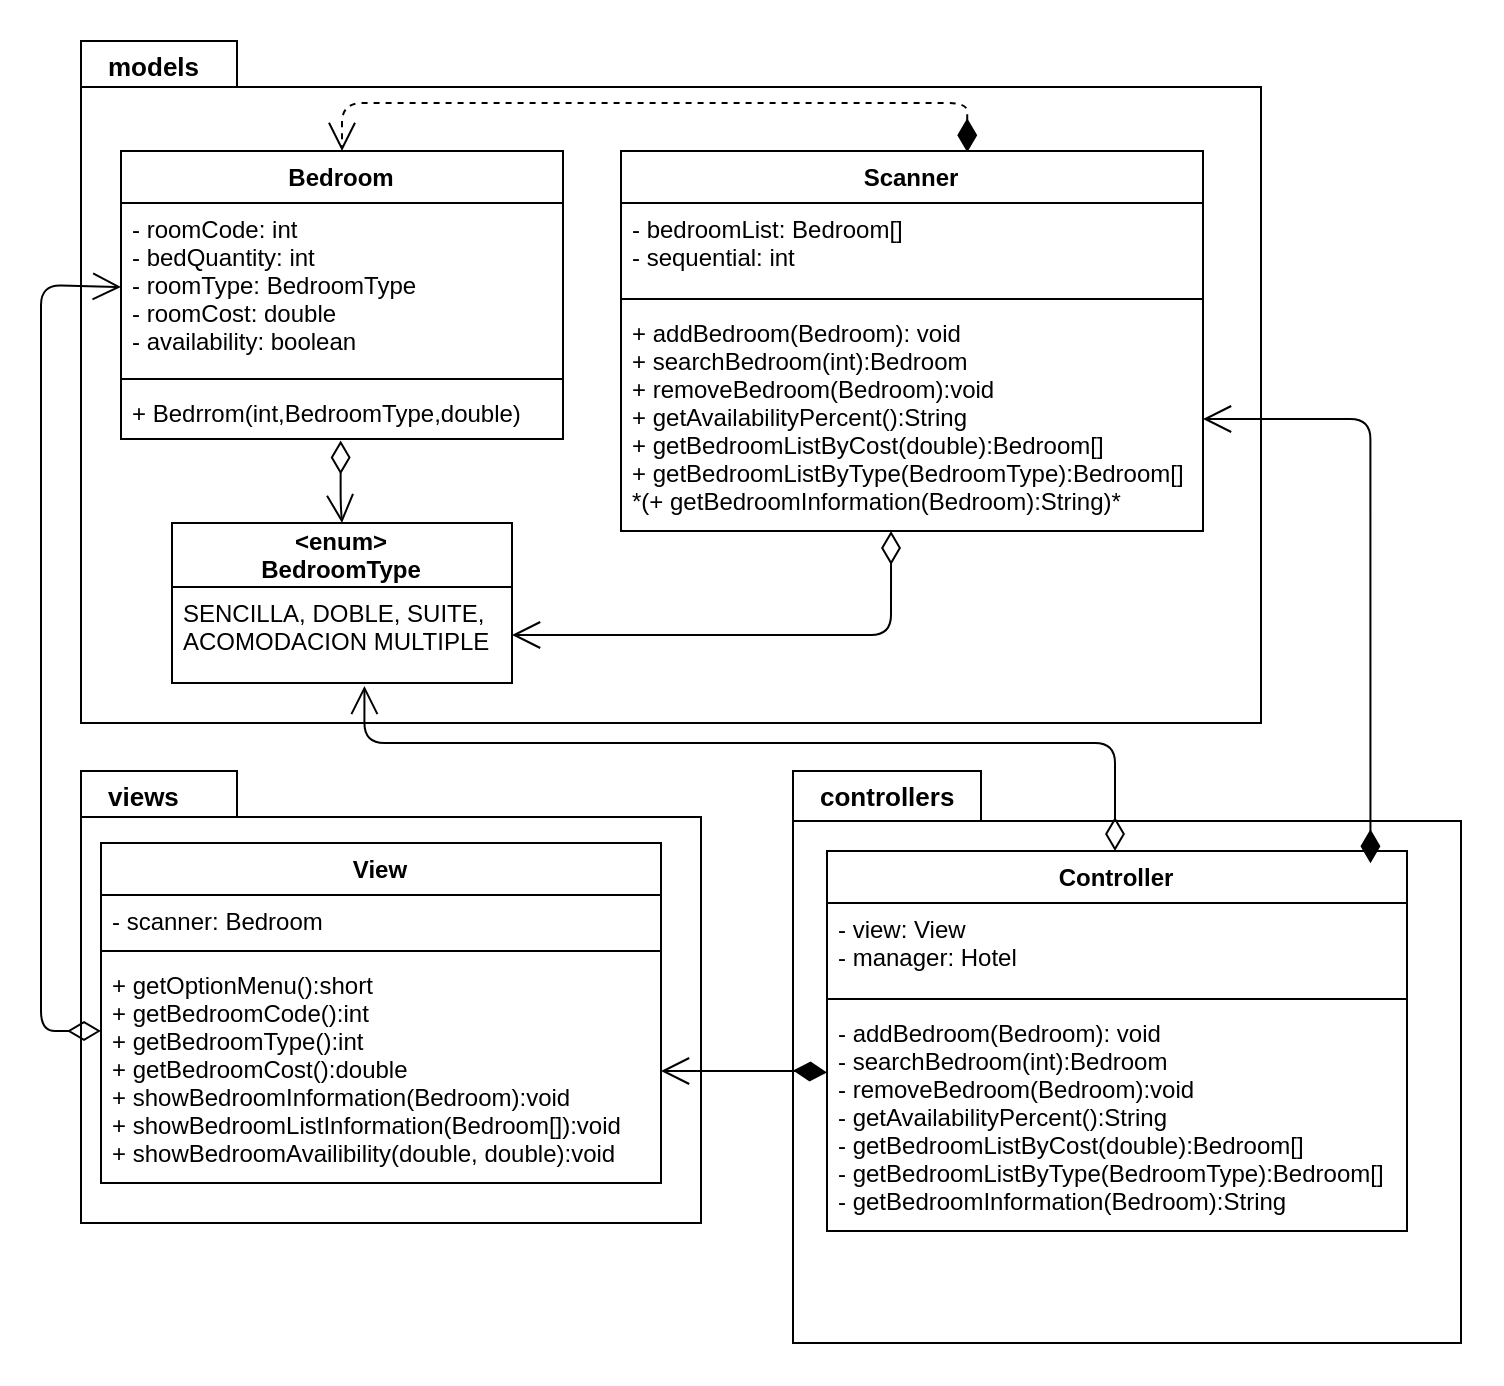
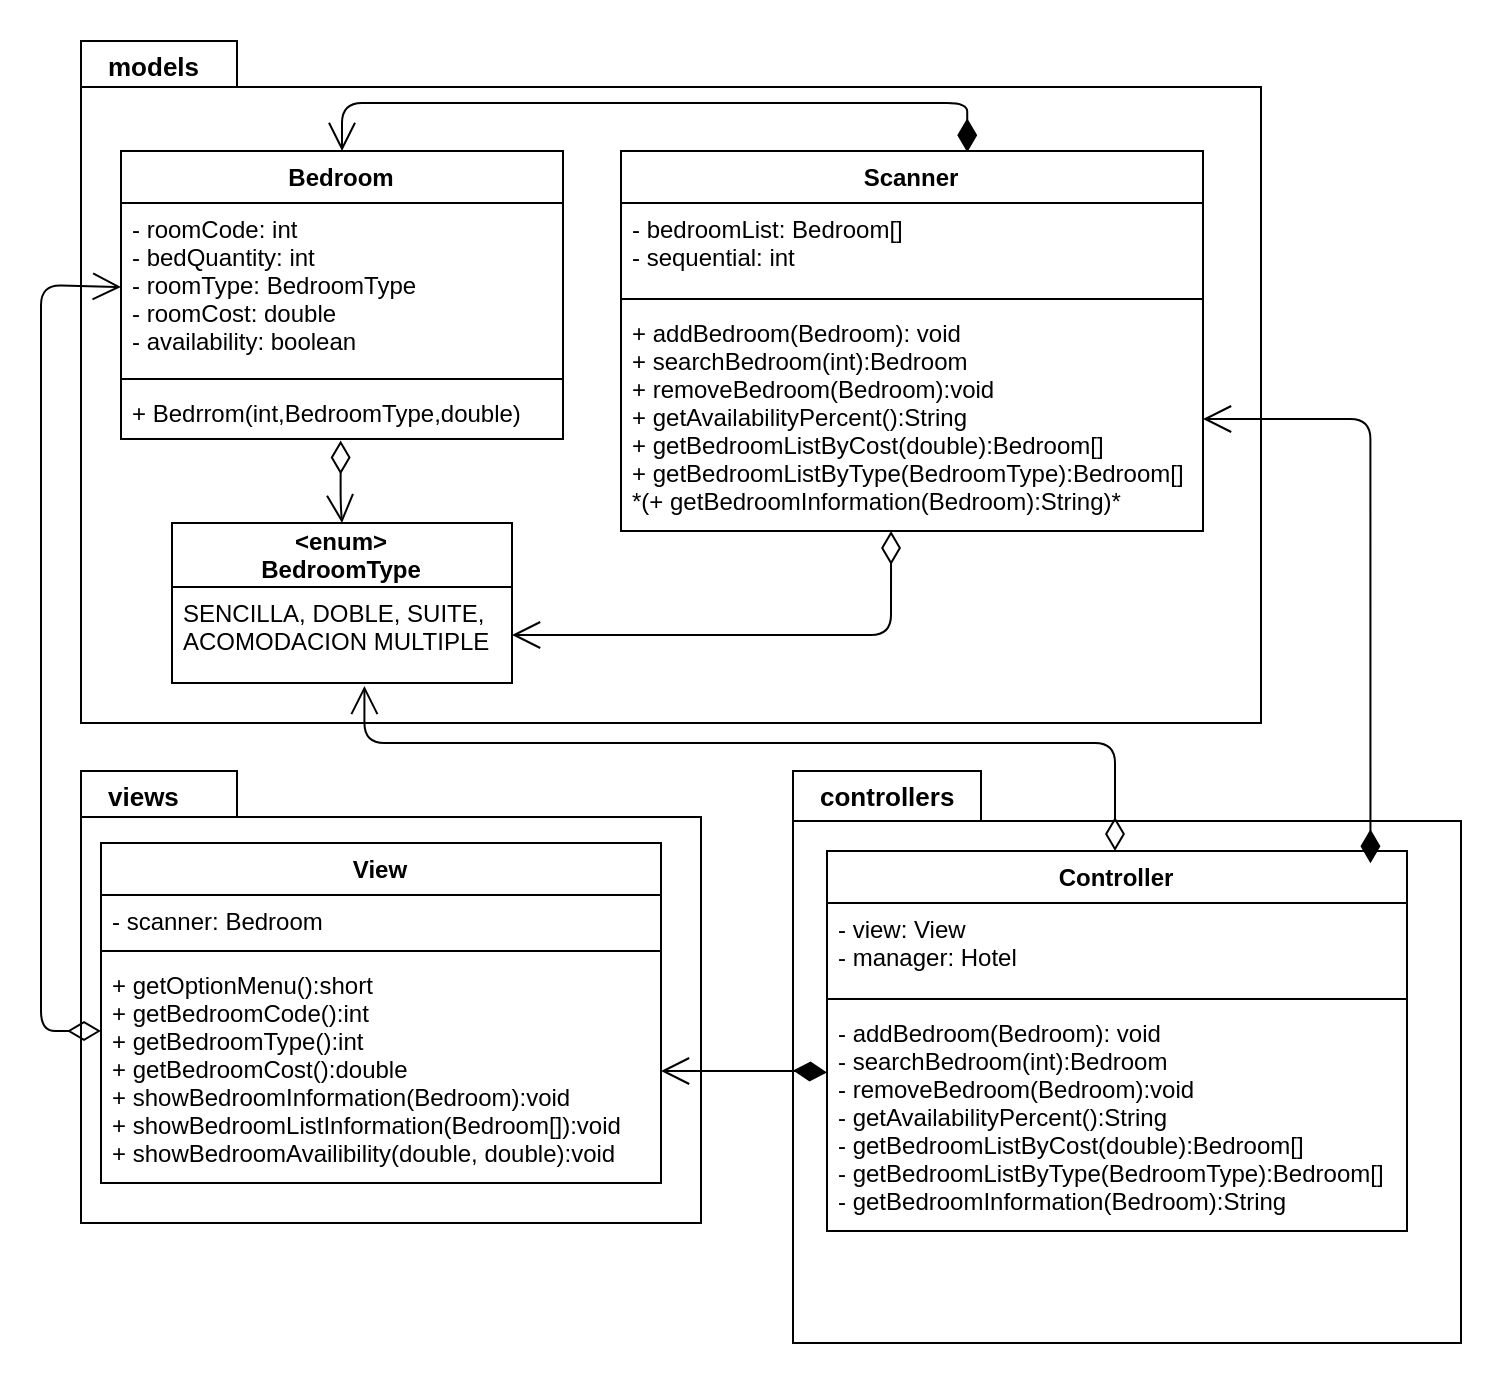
  <mxCell id="0" />
  <mxCell id="1" parent="0" />
  <mxCell id="2" value="&lt;p style=&quot;line-height: 120%; font-size: 13px;&quot;&gt;models&lt;/p&gt;" style="shape=folder;fontStyle=1;spacingTop=-12;tabWidth=78;tabHeight=23;tabPosition=left;html=1;align=left;verticalAlign=top;spacingBottom=0;spacingRight=0;spacing=0;spacingLeft=14;fontSize=13;" parent="1" vertex="1"><mxGeometry x="40" y="20" width="590" height="341" as="geometry" /></mxCell>
  <mxCell id="3" value="Scanner" style="swimlane;fontStyle=1;align=center;verticalAlign=top;childLayout=stackLayout;horizontal=1;startSize=26;horizontalStack=0;resizeParent=1;resizeParentMax=0;resizeLast=0;collapsible=1;marginBottom=0;" parent="1" vertex="1"><mxGeometry x="310" y="75" width="291" height="190" as="geometry" /></mxCell>
  <mxCell id="4" value="- bedroomList: Bedroom[]&#10;- sequential: int" style="text;strokeColor=none;fillColor=none;align=left;verticalAlign=top;spacingLeft=4;spacingRight=4;overflow=hidden;rotatable=0;points=[[0,0.5],[1,0.5]];portConstraint=eastwest;" parent="3" vertex="1"><mxGeometry y="26" width="291" height="44" as="geometry" /></mxCell>
  <mxCell id="5" value="" style="line;strokeWidth=1;fillColor=none;align=left;verticalAlign=middle;spacingTop=-1;spacingLeft=3;spacingRight=3;rotatable=0;labelPosition=right;points=[];portConstraint=eastwest;" parent="3" vertex="1"><mxGeometry y="70" width="291" height="8" as="geometry" /></mxCell>
  <mxCell id="6" value="+ addBedroom(Bedroom): void&#10;+ searchBedroom(int):Bedroom&#10;+ removeBedroom(Bedroom):void&#10;+ getAvailabilityPercent():String&#10;+ getBedroomListByCost(double):Bedroom[]&#10;+ getBedroomListByType(BedroomType):Bedroom[]&#10;*(+ getBedroomInformation(Bedroom):String)*" style="text;strokeColor=none;fillColor=none;align=left;verticalAlign=top;spacingLeft=4;spacingRight=4;overflow=hidden;rotatable=0;points=[[0,0.5],[1,0.5]];portConstraint=eastwest;" parent="3" vertex="1"><mxGeometry y="78" width="291" height="112" as="geometry" /></mxCell>
  <mxCell id="7" value="Bedroom" style="swimlane;fontStyle=1;align=center;verticalAlign=top;childLayout=stackLayout;horizontal=1;startSize=26;horizontalStack=0;resizeParent=1;resizeParentMax=0;resizeLast=0;collapsible=1;marginBottom=0;" parent="1" vertex="1"><mxGeometry x="60" y="75" width="221" height="144" as="geometry" /></mxCell>
  <mxCell id="8" value="- roomCode: int&#10;- bedQuantity: int&#10;- roomType: BedroomType&#10;- roomCost: double&#10;- availability: boolean" style="text;strokeColor=none;fillColor=none;align=left;verticalAlign=top;spacingLeft=4;spacingRight=4;overflow=hidden;rotatable=0;points=[[0,0.5],[1,0.5]];portConstraint=eastwest;" parent="7" vertex="1"><mxGeometry y="26" width="221" height="84" as="geometry" /></mxCell>
  <mxCell id="9" value="" style="line;strokeWidth=1;fillColor=none;align=left;verticalAlign=middle;spacingTop=-1;spacingLeft=3;spacingRight=3;rotatable=0;labelPosition=right;points=[];portConstraint=eastwest;" parent="7" vertex="1"><mxGeometry y="110" width="221" height="8" as="geometry" /></mxCell>
  <mxCell id="10" value="+ Bedrrom(int,BedroomType,double)" style="text;strokeColor=none;fillColor=none;align=left;verticalAlign=top;spacingLeft=4;spacingRight=4;overflow=hidden;rotatable=0;points=[[0,0.5],[1,0.5]];portConstraint=eastwest;" parent="7" vertex="1"><mxGeometry y="118" width="221" height="26" as="geometry" /></mxCell>
  <mxCell id="11" value="&lt;enum&gt;&#10;BedroomType" style="swimlane;fontStyle=1;childLayout=stackLayout;horizontal=1;startSize=32;fillColor=none;horizontalStack=0;resizeParent=1;resizeParentMax=0;resizeLast=0;collapsible=1;marginBottom=0;" parent="1" vertex="1"><mxGeometry x="85.5" y="261" width="170" height="80" as="geometry" /></mxCell>
  <mxCell id="12" value="SENCILLA, DOBLE, SUITE,&#10;ACOMODACION MULTIPLE" style="text;strokeColor=none;fillColor=none;align=left;verticalAlign=top;spacingLeft=4;spacingRight=4;overflow=hidden;rotatable=0;points=[[0,0.5],[1,0.5]];portConstraint=eastwest;" parent="11" vertex="1"><mxGeometry y="32" width="170" height="48" as="geometry" /></mxCell>
  <mxCell id="13" value="&lt;p style=&quot;line-height: 120% ; font-size: 13px&quot;&gt;views&lt;/p&gt;" style="shape=folder;fontStyle=1;spacingTop=-12;tabWidth=78;tabHeight=23;tabPosition=left;html=1;align=left;verticalAlign=top;spacingBottom=0;spacingRight=0;spacing=0;spacingLeft=14;fontSize=13;" parent="1" vertex="1"><mxGeometry x="40" y="385" width="310" height="226" as="geometry" /></mxCell>
  <mxCell id="14" value="View" style="swimlane;fontStyle=1;align=center;verticalAlign=top;childLayout=stackLayout;horizontal=1;startSize=26;horizontalStack=0;resizeParent=1;resizeParentMax=0;resizeLast=0;collapsible=1;marginBottom=0;" parent="1" vertex="1"><mxGeometry x="50" y="421" width="280" height="170" as="geometry" /></mxCell>
  <mxCell id="15" value="- scanner: Bedroom" style="text;strokeColor=none;fillColor=none;align=left;verticalAlign=top;spacingLeft=4;spacingRight=4;overflow=hidden;rotatable=0;points=[[0,0.5],[1,0.5]];portConstraint=eastwest;" parent="14" vertex="1"><mxGeometry y="26" width="280" height="24" as="geometry" /></mxCell>
  <mxCell id="16" value="" style="line;strokeWidth=1;fillColor=none;align=left;verticalAlign=middle;spacingTop=-1;spacingLeft=3;spacingRight=3;rotatable=0;labelPosition=right;points=[];portConstraint=eastwest;" parent="14" vertex="1"><mxGeometry y="50" width="280" height="8" as="geometry" /></mxCell>
  <mxCell id="17" value="+ getOptionMenu():short&#10;+ getBedroomCode():int&#10;+ getBedroomType():int&#10;+ getBedroomCost():double&#10;+ showBedroomInformation(Bedroom):void&#10;+ showBedroomListInformation(Bedroom[]):void&#10;+ showBedroomAvailibility(double, double):void" style="text;strokeColor=none;fillColor=none;align=left;verticalAlign=top;spacingLeft=4;spacingRight=4;overflow=hidden;rotatable=0;points=[[0,0.5],[1,0.5]];portConstraint=eastwest;" parent="14" vertex="1"><mxGeometry y="58" width="280" height="112" as="geometry" /></mxCell>
  <mxCell id="18" value="&lt;p style=&quot;line-height: 120% ; font-size: 13px&quot;&gt;controllers&lt;/p&gt;" style="shape=folder;fontStyle=1;spacingTop=-12;tabWidth=94;tabHeight=25;tabPosition=left;html=1;align=left;verticalAlign=top;spacingBottom=0;spacingRight=0;spacing=0;spacingLeft=14;fontSize=13;" parent="1" vertex="1"><mxGeometry x="396" y="385" width="334" height="286" as="geometry" /></mxCell>
  <mxCell id="19" value="Controller" style="swimlane;fontStyle=1;align=center;verticalAlign=top;childLayout=stackLayout;horizontal=1;startSize=26;horizontalStack=0;resizeParent=1;resizeParentMax=0;resizeLast=0;collapsible=1;marginBottom=0;" parent="1" vertex="1"><mxGeometry x="413" y="425" width="290" height="190" as="geometry" /></mxCell>
  <mxCell id="20" value="- view: View&#10;- manager: Hotel" style="text;strokeColor=none;fillColor=none;align=left;verticalAlign=top;spacingLeft=4;spacingRight=4;overflow=hidden;rotatable=0;points=[[0,0.5],[1,0.5]];portConstraint=eastwest;" parent="19" vertex="1"><mxGeometry y="26" width="290" height="44" as="geometry" /></mxCell>
  <mxCell id="21" value="" style="line;strokeWidth=1;fillColor=none;align=left;verticalAlign=middle;spacingTop=-1;spacingLeft=3;spacingRight=3;rotatable=0;labelPosition=right;points=[];portConstraint=eastwest;" parent="19" vertex="1"><mxGeometry y="70" width="290" height="8" as="geometry" /></mxCell>
  <mxCell id="22" value="- addBedroom(Bedroom): void&#10;- searchBedroom(int):Bedroom&#10;- removeBedroom(Bedroom):void&#10;- getAvailabilityPercent():String&#10;- getBedroomListByCost(double):Bedroom[]&#10;- getBedroomListByType(BedroomType):Bedroom[]&#10;- getBedroomInformation(Bedroom):String" style="text;strokeColor=none;fillColor=none;align=left;verticalAlign=top;spacingLeft=4;spacingRight=4;overflow=hidden;rotatable=0;points=[[0,0.5],[1,0.5]];portConstraint=eastwest;" parent="19" vertex="1"><mxGeometry y="78" width="290" height="112" as="geometry" /></mxCell>
  <mxCell id="23" value="" style="endArrow=open;html=1;endSize=12;startArrow=diamondThin;startSize=14;startFill=0;edgeStyle=orthogonalEdgeStyle;align=left;verticalAlign=bottom;entryX=0.5;entryY=0;entryDx=0;entryDy=0;exitX=0.497;exitY=1.028;exitDx=0;exitDy=0;exitPerimeter=0;" edge="1" parent="1" source="10" target="11"><mxGeometry x="-1" y="3" relative="1" as="geometry"><mxPoint x="170" y="223" as="sourcePoint" /><mxPoint x="360" y="241" as="targetPoint" /><Array as="points"><mxPoint x="170" y="251" /><mxPoint x="171" y="251" /></Array></mxGeometry></mxCell>
  <mxCell id="24" value="" style="endArrow=open;html=1;endSize=12;startArrow=diamondThin;startSize=14;startFill=0;edgeStyle=orthogonalEdgeStyle;align=left;verticalAlign=bottom;entryX=1;entryY=0.5;entryDx=0;entryDy=0;exitX=0.464;exitY=1;exitDx=0;exitDy=0;exitPerimeter=0;" edge="1" parent="1" source="6" target="12"><mxGeometry x="-1" y="3" relative="1" as="geometry"><mxPoint x="180" y="230" as="sourcePoint" /><mxPoint x="181" y="271" as="targetPoint" /><Array as="points" /></mxGeometry></mxCell>
- <mxCell id="25" value="" style="endArrow=open;html=1;endSize=12;startArrow=diamondThin;startSize=14;startFill=1;edgeStyle=orthogonalEdgeStyle;align=left;verticalAlign=bottom;exitX=0.595;exitY=0.003;exitDx=0;exitDy=0;exitPerimeter=0;entryX=0.5;entryY=0;entryDx=0;entryDy=0;dashed=1;" edge="1" parent="1" source="3" target="7"><mxGeometry x="-1" y="3" relative="1" as="geometry"><mxPoint x="253" y="61" as="sourcePoint" /><mxPoint x="413" y="61" as="targetPoint" /><Array as="points"><mxPoint x="483" y="51" /><mxPoint x="171" y="51" /></Array></mxGeometry></mxCell>
+ <mxCell id="25" value="" style="endArrow=open;html=1;endSize=12;startArrow=diamondThin;startSize=14;startFill=1;edgeStyle=orthogonalEdgeStyle;align=left;verticalAlign=bottom;exitX=0.595;exitY=0.003;exitDx=0;exitDy=0;exitPerimeter=0;entryX=0.5;entryY=0;entryDx=0;entryDy=0;" edge="1" parent="1" source="3" target="7"><mxGeometry x="-1" y="3" relative="1" as="geometry"><mxPoint x="253" y="61" as="sourcePoint" /><mxPoint x="413" y="61" as="targetPoint" /><Array as="points"><mxPoint x="483" y="51" /><mxPoint x="171" y="51" /></Array></mxGeometry></mxCell>
  <mxCell id="26" value="" style="endArrow=open;html=1;endSize=12;startArrow=diamondThin;startSize=14;startFill=0;edgeStyle=orthogonalEdgeStyle;align=left;verticalAlign=bottom;entryX=0.566;entryY=1.03;entryDx=0;entryDy=0;entryPerimeter=0;" edge="1" parent="1" source="19" target="12"><mxGeometry x="-1" y="3" relative="1" as="geometry"><mxPoint x="454.571" y="275.286" as="sourcePoint" /><mxPoint x="266" y="326.714" as="targetPoint" /><Array as="points"><mxPoint x="557" y="371" /><mxPoint x="182" y="371" /></Array></mxGeometry></mxCell>
  <mxCell id="27" value="" style="endArrow=open;html=1;endSize=12;startArrow=diamondThin;startSize=14;startFill=0;edgeStyle=orthogonalEdgeStyle;align=left;verticalAlign=bottom;entryX=0;entryY=0.5;entryDx=0;entryDy=0;" edge="1" parent="1" source="17" target="8"><mxGeometry x="-1" y="3" relative="1" as="geometry"><mxPoint x="454.571" y="275.286" as="sourcePoint" /><mxPoint x="266" y="326.714" as="targetPoint" /><Array as="points"><mxPoint x="20" y="515" /><mxPoint x="20" y="142" /><mxPoint x="60" y="142" /></Array></mxGeometry></mxCell>
  <mxCell id="28" value="" style="endArrow=open;html=1;endSize=12;startArrow=diamondThin;startSize=14;startFill=1;edgeStyle=orthogonalEdgeStyle;align=left;verticalAlign=bottom;exitX=0.937;exitY=0.032;exitDx=0;exitDy=0;exitPerimeter=0;entryX=1;entryY=0.5;entryDx=0;entryDy=0;" edge="1" parent="1" source="19" target="6"><mxGeometry x="-1" y="3" relative="1" as="geometry"><mxPoint x="750" y="381" as="sourcePoint" /><mxPoint x="685" y="211" as="targetPoint" /><Array as="points"><mxPoint x="685" y="209" /></Array></mxGeometry></mxCell>
  <mxCell id="29" value="" style="endArrow=open;html=1;endSize=12;startArrow=diamondThin;startSize=14;startFill=1;edgeStyle=orthogonalEdgeStyle;align=left;verticalAlign=bottom;exitX=0;exitY=0.292;exitDx=0;exitDy=0;exitPerimeter=0;entryX=1;entryY=0.5;entryDx=0;entryDy=0;" edge="1" parent="1" source="22" target="17"><mxGeometry x="-1" y="3" relative="1" as="geometry"><mxPoint x="694.667" y="440.667" as="sourcePoint" /><mxPoint x="611.333" y="219" as="targetPoint" /><Array as="points"><mxPoint x="400" y="536" /><mxPoint x="400" y="536" /></Array></mxGeometry></mxCell>
